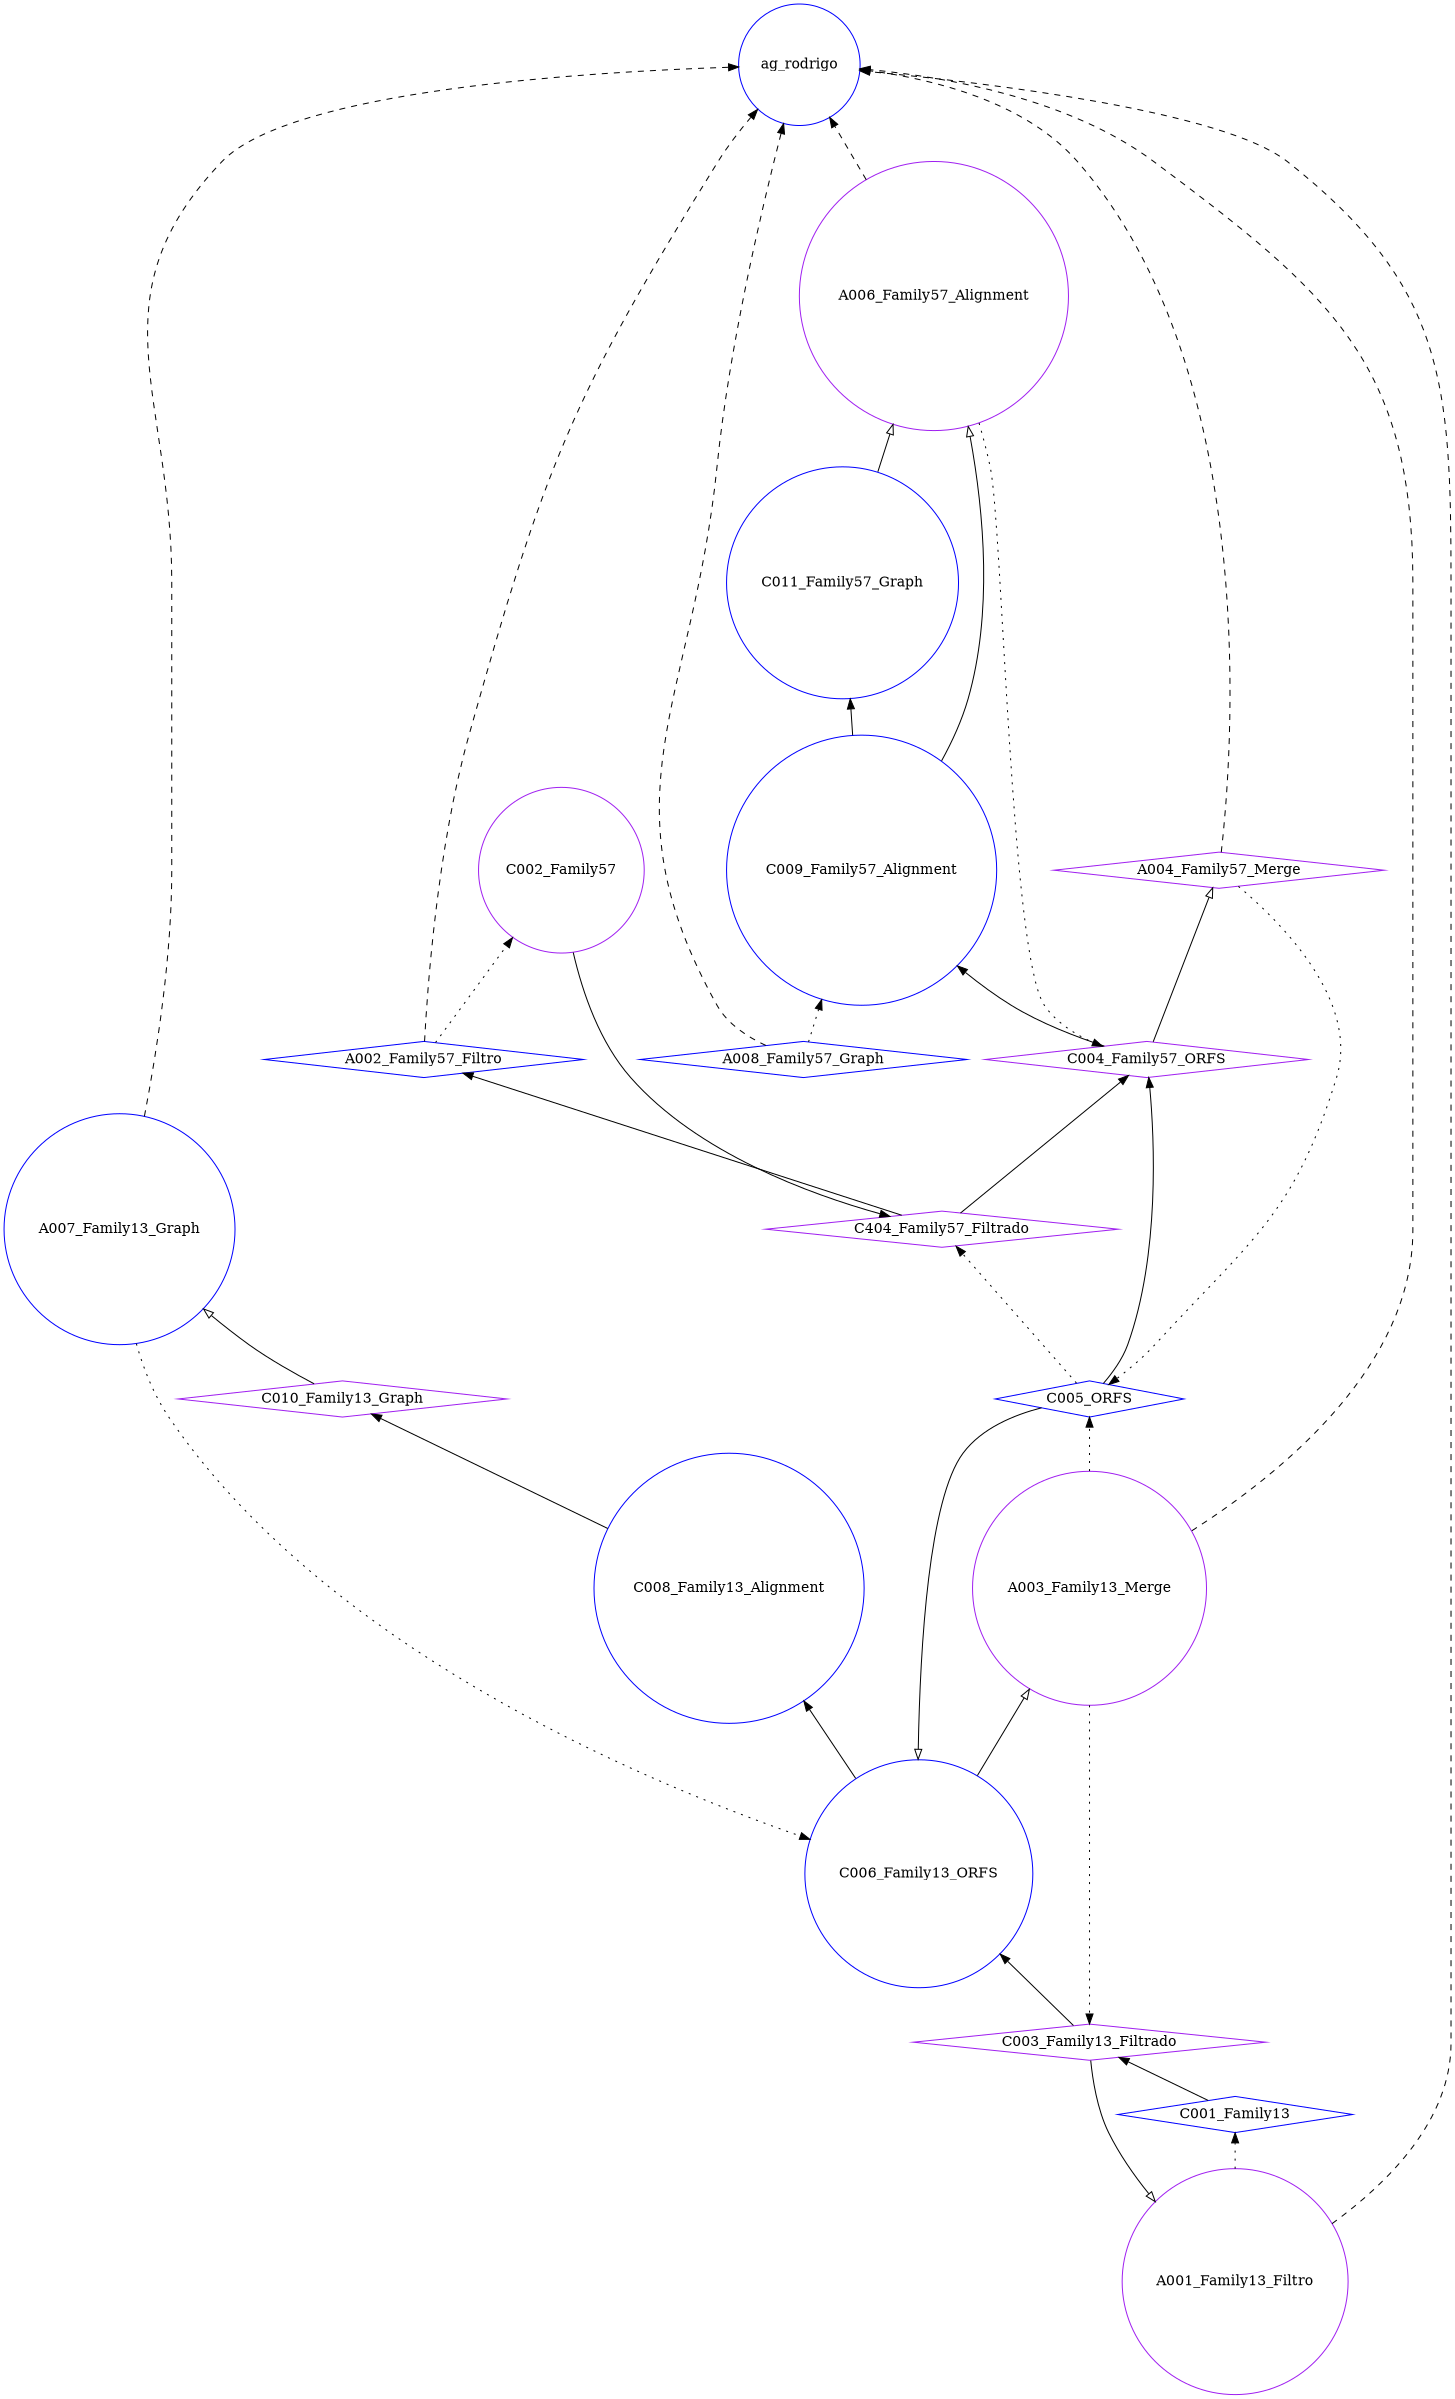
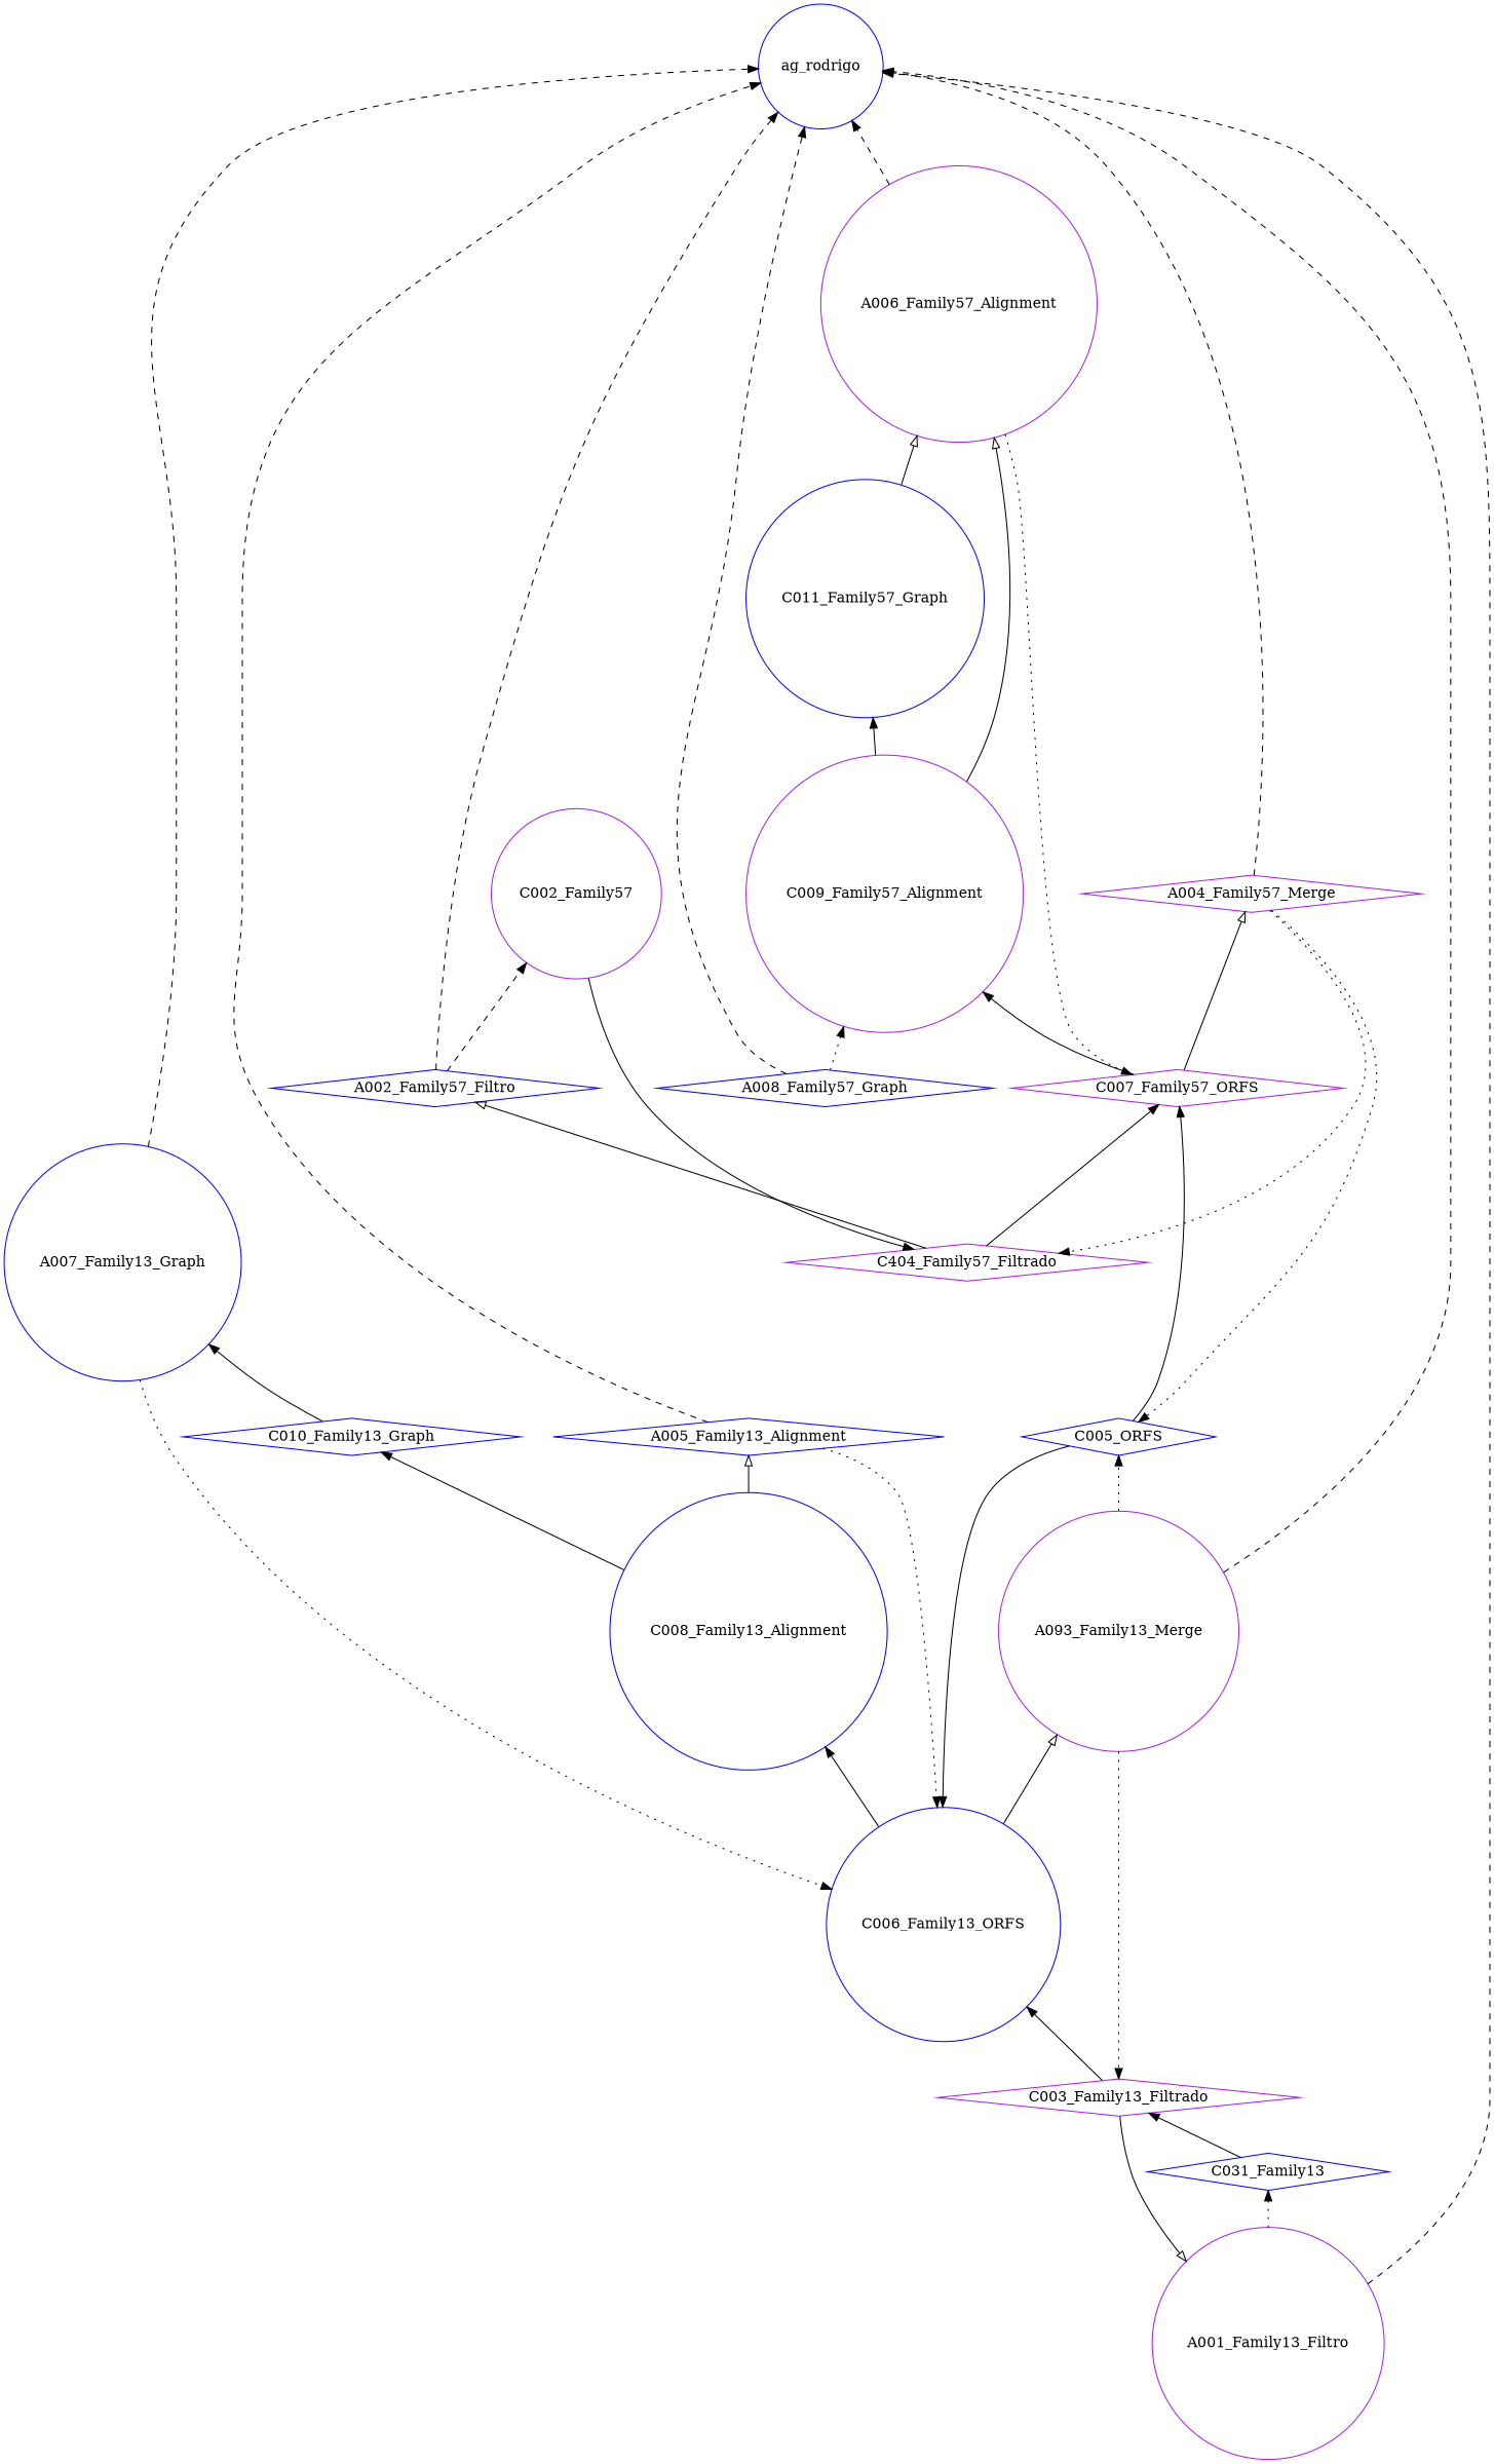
  digraph {
    fontsize=36
    rankdir=BT
    node [color=blue distortion=0.0 orientation=0.0 shape=circle skew=0.0]
    A001_Family13_Filtro [color=purple]
-   C001_Family13 [shape=diamond]
+   C001_Family13 [shape=diamond label=C031_Family13]
    ag_rodrigo
    C003_Family13_Filtrado [color=purple shape=diamond]
    A002_Family57_Filtro [shape=diamond]
    C002_Family57 [color=purple]
    n7 [color=purple label=C404_Family57_Filtrado shape=diamond]
-   A003_Family13_Merge [color=purple]
+   A003_Family13_Merge [color=purple label=A093_Family13_Merge]
    C005_ORFS [shape=diamond]
    C006_Family13_ORFS
-   C007_Family57_ORFS [color=purple shape=diamond label=C004_Family57_ORFS]
+   C007_Family57_ORFS [color=purple shape=diamond]
    A004_Family57_Merge [color=purple shape=diamond]
+   A005_Family13_Alignment [shape=diamond]
    C008_Family13_Alignment
    A006_Family57_Alignment [color=purple]
-   C009_Family57_Alignment
+   C009_Family57_Alignment [color=purple]
    A007_Family13_Graph
-   C010_Family13_Graph [color=purple shape=diamond]
+   C010_Family13_Graph [shape=diamond]
    A008_Family57_Graph [shape=diamond]
    C011_Family57_Graph
    A001_Family13_Filtro -> C001_Family13 [style=dotted]
    A001_Family13_Filtro -> ag_rodrigo [style=dashed]
    C001_Family13 -> C003_Family13_Filtrado
    C003_Family13_Filtrado -> A001_Family13_Filtro [arrowhead=empty]
    C003_Family13_Filtrado -> C006_Family13_ORFS
    A002_Family57_Filtro -> ag_rodrigo [style=dashed]
-   A002_Family57_Filtro -> C002_Family57 [style=dotted]
+   A002_Family57_Filtro -> C002_Family57 [style=dashed]
    C002_Family57 -> n7
-   n7 -> A002_Family57_Filtro [arrowhead=normal]
+   n7 -> A002_Family57_Filtro [arrowhead=empty]
    n7 -> C007_Family57_ORFS
    A003_Family13_Merge -> ag_rodrigo [style=dashed]
    A003_Family13_Merge -> C003_Family13_Filtrado [style=dotted]
    A003_Family13_Merge -> C005_ORFS [style=dotted]
-   C005_ORFS -> C006_Family13_ORFS [arrowhead=empty]
+   C005_ORFS -> C006_Family13_ORFS
    C005_ORFS -> C007_Family57_ORFS
    C006_Family13_ORFS -> A003_Family13_Merge [arrowhead=empty]
    C006_Family13_ORFS -> C008_Family13_Alignment
    C007_Family57_ORFS -> A004_Family57_Merge [arrowhead=empty]
    C007_Family57_ORFS -> C009_Family57_Alignment
    A004_Family57_Merge -> ag_rodrigo [style=dashed]
-   C005_ORFS -> n7 [style=dotted]
+   A004_Family57_Merge -> n7 [style=dotted]
    A004_Family57_Merge -> C005_ORFS [style=dotted]
+   A005_Family13_Alignment -> ag_rodrigo [style=dashed]
+   A005_Family13_Alignment -> C006_Family13_ORFS [style=dotted]
+   C008_Family13_Alignment -> A005_Family13_Alignment [arrowhead=empty]
    C008_Family13_Alignment -> C010_Family13_Graph
    A006_Family57_Alignment -> ag_rodrigo [style=dashed]
    A006_Family57_Alignment -> C007_Family57_ORFS [style=dotted]
    C009_Family57_Alignment -> A006_Family57_Alignment [arrowhead=empty]
    C009_Family57_Alignment -> C011_Family57_Graph
    A007_Family13_Graph -> ag_rodrigo [style=dashed]
    A007_Family13_Graph -> C006_Family13_ORFS [style=dotted]
-   C010_Family13_Graph -> A007_Family13_Graph [arrowhead=empty]
+   C010_Family13_Graph -> A007_Family13_Graph [arrowhead=normal]
    A008_Family57_Graph -> ag_rodrigo [style=dashed]
    A008_Family57_Graph -> C009_Family57_Alignment [style=dotted]
    C011_Family57_Graph -> A006_Family57_Alignment [arrowhead=empty]
  }
